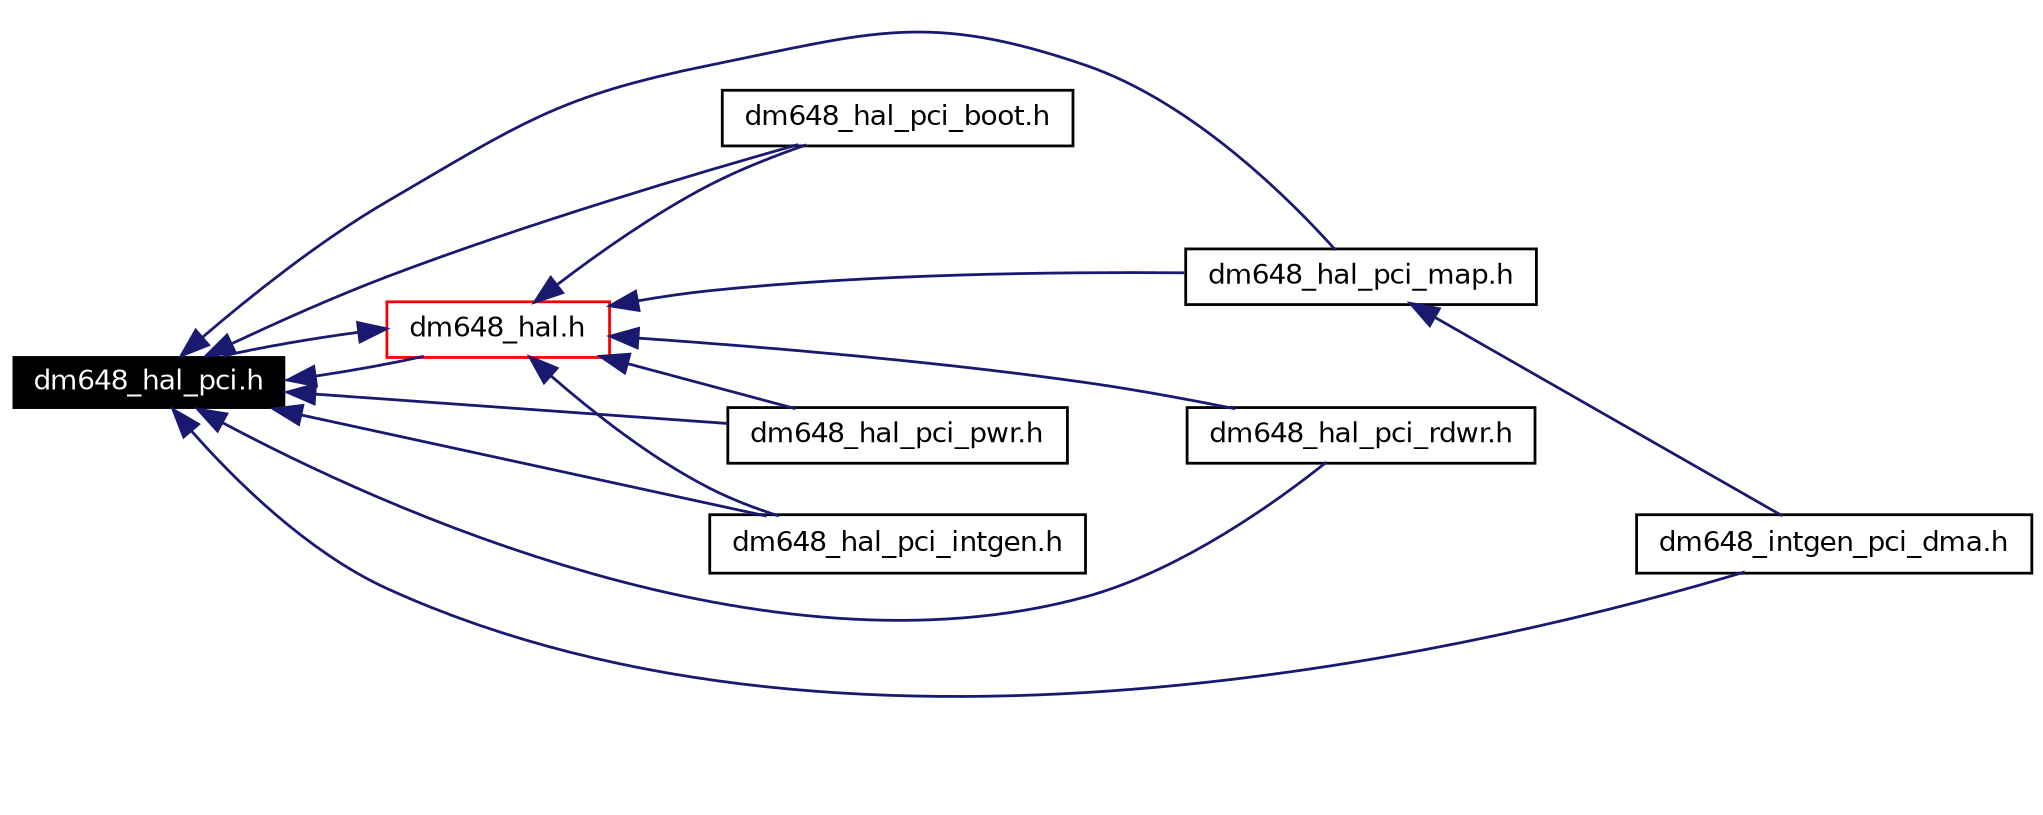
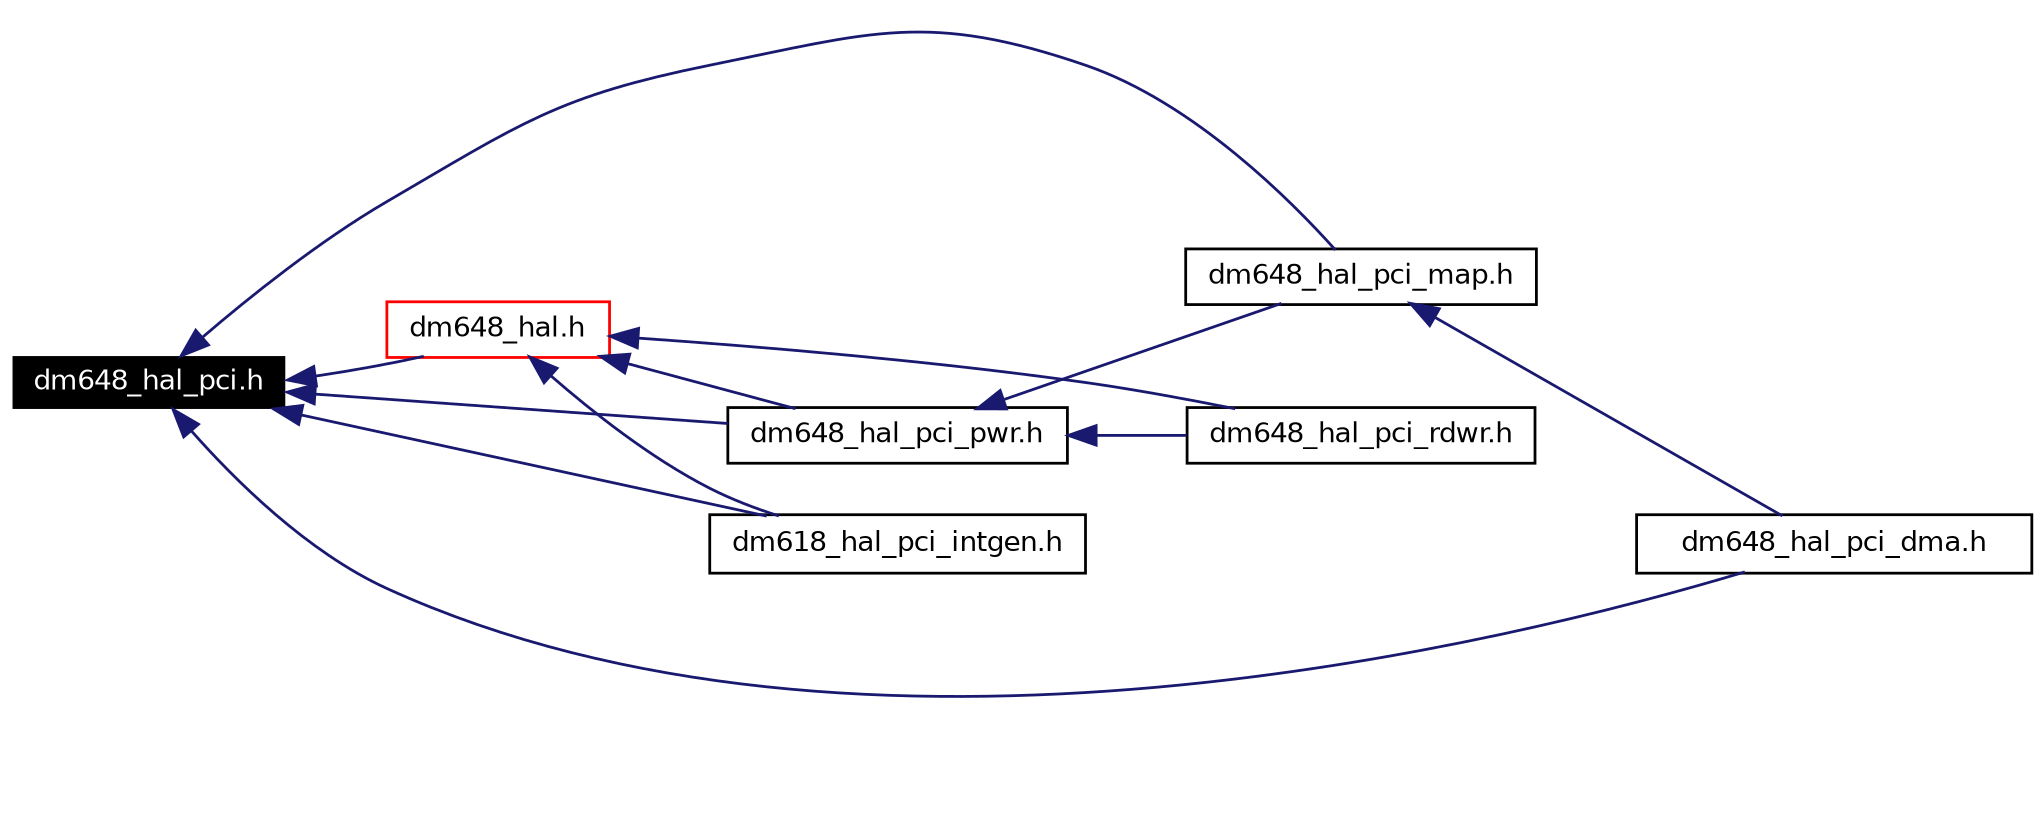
  digraph {
    rankdir=LR
    node [color=black fillcolor=white fontname=Helvetica fontsize=10 shape=record style=filled]
    edge [color=midnightblue dir=back fontname=Helvetica fontsize=10 labelfontname=Helvetica labelfontsize=10 style=solid]
    n1 [color=white fillcolor=black fontcolor=white height=0.2 label="dm648_hal_pci.h" width=0.4]
    n2 [color=red height=0.2 label="dm648_hal.h" width=0.4]
-   n3 [height=0.2 label="dm648_hal_pci_boot.h" width=0.4]
-   n4 [height=0.2 label="dm648_intgen_pci_dma.h" width=0.4]
-   n5 [height=0.2 label="dm648_hal_pci_intgen.h" width=0.4]
+   n4 [height=0.2 label="dm648_hal_pci_dma.h" width=0.4]
+   n5 [height=0.2 label="dm618_hal_pci_intgen.h" width=0.4]
    n6 [height=0.2 label="dm648_hal_pci_map.h" width=0.4]
    n7 [height=0.2 label="dm648_hal_pci_pwr.h" width=0.4]
    n8 [height=0.2 label="dm648_hal_pci_rdwr.h" width=0.4]
    n1 -> n2
-   n1 -> n3
    n1 -> n4
    n1 -> n5
    n1 -> n6
    n1 -> n7
-   n1 -> n8
-   n2 -> n1
-   n2 -> n3
+   n7 -> n8
    n2 -> n5
-   n2 -> n6
+   n7 -> n6
    n2 -> n7
    n2 -> n8
    n6 -> n4
  }
